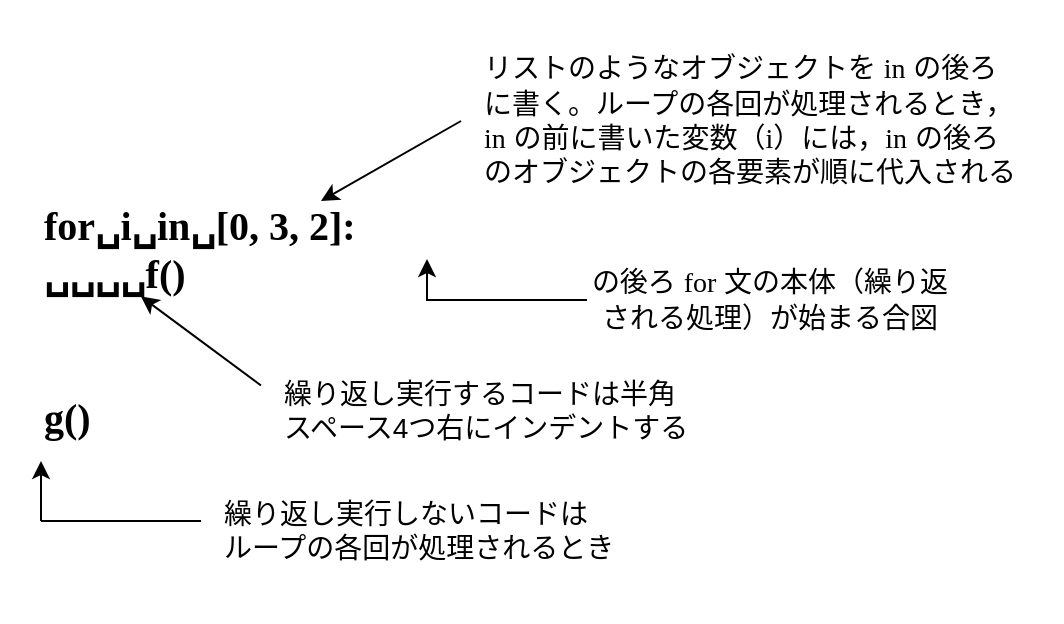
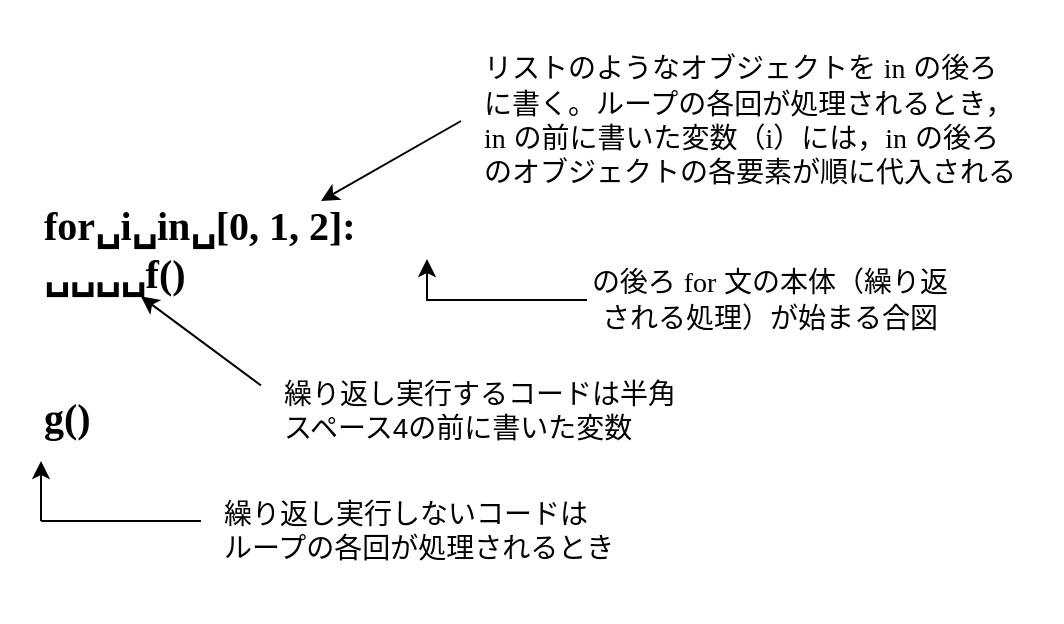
  <mxCell id="0" />
  <mxCell id="1" parent="0" />
- <mxCell id="2" value="&lt;font style=&quot;font-size: 20px&quot;&gt;&lt;b&gt;for␣i␣in␣[0, 3, 2]:&lt;br&gt;␣␣␣␣f()&lt;br&gt;&lt;br&gt;&lt;br&gt;g()&lt;/b&gt;&lt;br&gt;&lt;/font&gt;" style="text;html=1;strokeColor=none;fillColor=none;align=left;verticalAlign=middle;whiteSpace=wrap;rounded=0;fontFamily=Inconsolata;FType=g;" parent="1" vertex="1"><mxGeometry x="20" y="90" width="230" height="140" as="geometry" /></mxCell>
+ <mxCell id="2" value="&lt;font style=&quot;font-size: 20px&quot;&gt;&lt;b&gt;for␣i␣in␣[0, 1, 2]:&lt;br&gt;␣␣␣␣f()&lt;br&gt;&lt;br&gt;&lt;br&gt;g()&lt;/b&gt;&lt;br&gt;&lt;/font&gt;" style="text;html=1;strokeColor=none;fillColor=none;align=left;verticalAlign=middle;whiteSpace=wrap;rounded=0;fontFamily=Inconsolata;FType=g;" parent="1" vertex="1"><mxGeometry x="20" y="90" width="230" height="140" as="geometry" /></mxCell>
  <mxCell id="3" value="&lt;font style=&quot;font-size: 14px&quot;&gt;の後ろ&amp;nbsp;&lt;font face=&quot;Inconsolata&quot;&gt;for&lt;/font&gt; 文の本体（繰り返される処理）が始まる合図&lt;/font&gt;" style="text;html=1;strokeColor=none;fillColor=none;align=center;verticalAlign=middle;whiteSpace=wrap;rounded=0;" parent="1" vertex="1"><mxGeometry x="290" y="140" width="190" height="20" as="geometry" /></mxCell>
  <mxCell id="4" value="" style="endArrow=classic;html=1;" parent="1" edge="1"><mxGeometry width="50" height="50" relative="1" as="geometry"><mxPoint x="130" y="192.25" as="sourcePoint" /><mxPoint x="70" y="147.75" as="targetPoint" /></mxGeometry></mxCell>
- <mxCell id="5" value="&lt;span style=&quot;font-size: 14px&quot;&gt;繰り返し実行するコードは半角スペース4つ右にインデントする&lt;br&gt;&lt;/span&gt;" style="text;html=1;strokeColor=none;fillColor=none;align=left;verticalAlign=middle;whiteSpace=wrap;rounded=0;" parent="1" vertex="1"><mxGeometry x="140" y="180" width="210" height="50" as="geometry" /></mxCell>
+ <mxCell id="5" value="&lt;span style=&quot;font-size: 14px&quot;&gt;繰り返し実行するコードは半角スペース4の前に書いた変数&lt;br&gt;&lt;/span&gt;" style="text;html=1;strokeColor=none;fillColor=none;align=left;verticalAlign=middle;whiteSpace=wrap;rounded=0;" parent="1" vertex="1"><mxGeometry x="140" y="180" width="210" height="50" as="geometry" /></mxCell>
  <mxCell id="6" value="" style="endArrow=classic;html=1;" parent="1" edge="1"><mxGeometry width="50" height="50" relative="1" as="geometry"><mxPoint x="230" y="60" as="sourcePoint" /><mxPoint x="160" y="100" as="targetPoint" /></mxGeometry></mxCell>
  <mxCell id="7" value="&lt;font style=&quot;font-size: 14px&quot;&gt;リストのようなオブジェクトを &lt;font face=&quot;Inconsolata&quot;&gt;in&lt;/font&gt; の後ろに書く。ループの各回が処理されるとき，&lt;font face=&quot;Inconsolata&quot;&gt;in&lt;/font&gt; の前に書いた変数（&lt;font face=&quot;Inconsolata&quot;&gt;i）&lt;/font&gt;には，&lt;font face=&quot;Inconsolata&quot;&gt;in&lt;/font&gt;&amp;nbsp;の後ろ&lt;br&gt;のオブジェクトの各要素が順に代入される&lt;br&gt;&lt;/font&gt;" style="text;html=1;strokeColor=none;fillColor=none;align=left;verticalAlign=middle;whiteSpace=wrap;rounded=0;" parent="1" vertex="1"><mxGeometry x="240" y="20" width="270" height="80" as="geometry" /></mxCell>
  <mxCell id="8" value="" style="endArrow=classic;html=1;" edge="1" parent="1"><mxGeometry width="50" height="50" relative="1" as="geometry"><mxPoint x="20" y="260" as="sourcePoint" /><mxPoint x="20" y="230" as="targetPoint" /></mxGeometry></mxCell>
  <mxCell id="9" value="" style="endArrow=none;html=1;" edge="1" parent="1"><mxGeometry width="50" height="50" relative="1" as="geometry"><mxPoint x="20" y="260" as="sourcePoint" /><mxPoint x="100" y="260" as="targetPoint" /></mxGeometry></mxCell>
  <mxCell id="10" value="&lt;span style=&quot;font-size: 14px&quot;&gt;繰り返し実行しないコードは&lt;br&gt;ループの各回が処理されるとき&lt;br&gt;&lt;/span&gt;" style="text;html=1;strokeColor=none;fillColor=none;align=left;verticalAlign=middle;whiteSpace=wrap;rounded=0;" vertex="1" parent="1"><mxGeometry x="110" y="240" width="210" height="50" as="geometry" /></mxCell>
  <mxCell id="11" value="" style="endArrow=classic;html=1;" edge="1" parent="1"><mxGeometry width="50" height="50" relative="1" as="geometry"><mxPoint x="213" y="150" as="sourcePoint" /><mxPoint x="213" y="129" as="targetPoint" /></mxGeometry></mxCell>
  <mxCell id="12" value="" style="endArrow=none;html=1;" edge="1" parent="1"><mxGeometry width="50" height="50" relative="1" as="geometry"><mxPoint x="213" y="149.5" as="sourcePoint" /><mxPoint x="293" y="149.5" as="targetPoint" /></mxGeometry></mxCell>
